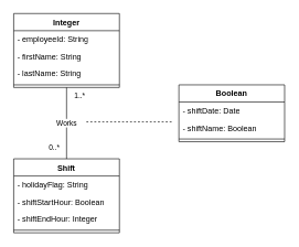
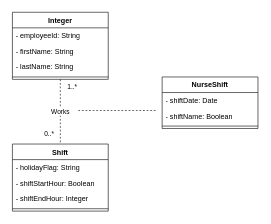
  <mxCell id="0" />
  <mxCell id="1" parent="0" />
  <mxCell id="2" value="Integer" style="swimlane;fontStyle=1;align=center;verticalAlign=top;childLayout=stackLayout;horizontal=1;startSize=26;horizontalStack=0;resizeParent=1;resizeParentMax=0;resizeLast=0;collapsible=1;marginBottom=0;whiteSpace=wrap;html=1;" vertex="1" parent="1"><mxGeometry x="20" y="20" width="160" height="112" as="geometry" /></mxCell>
  <mxCell id="3" value="- employeeId: String" style="text;strokeColor=none;fillColor=none;align=left;verticalAlign=top;spacingLeft=4;spacingRight=4;overflow=hidden;rotatable=0;points=[[0,0.5],[1,0.5]];portConstraint=eastwest;whiteSpace=wrap;html=1;" vertex="1" parent="2"><mxGeometry y="26" width="160" height="26" as="geometry" /></mxCell>
  <mxCell id="4" value="- firstName: String" style="text;strokeColor=none;fillColor=none;align=left;verticalAlign=top;spacingLeft=4;spacingRight=4;overflow=hidden;rotatable=0;points=[[0,0.5],[1,0.5]];portConstraint=eastwest;whiteSpace=wrap;html=1;" vertex="1" parent="2"><mxGeometry y="52" width="160" height="26" as="geometry" /></mxCell>
  <mxCell id="5" value="- lastName: String" style="text;strokeColor=none;fillColor=none;align=left;verticalAlign=top;spacingLeft=4;spacingRight=4;overflow=hidden;rotatable=0;points=[[0,0.5],[1,0.5]];portConstraint=eastwest;whiteSpace=wrap;html=1;" vertex="1" parent="2"><mxGeometry y="78" width="160" height="26" as="geometry" /></mxCell>
  <mxCell id="6" value="" style="line;strokeWidth=1;fillColor=none;align=left;verticalAlign=middle;spacingTop=-1;spacingLeft=3;spacingRight=3;rotatable=0;labelPosition=right;points=[];portConstraint=eastwest;strokeColor=inherit;" vertex="1" parent="2"><mxGeometry y="104" width="160" height="8" as="geometry" /></mxCell>
  <mxCell id="7" value="Shift" style="swimlane;fontStyle=1;align=center;verticalAlign=top;childLayout=stackLayout;horizontal=1;startSize=26;horizontalStack=0;resizeParent=1;resizeParentMax=0;resizeLast=0;collapsible=1;marginBottom=0;whiteSpace=wrap;html=1;" vertex="1" parent="1"><mxGeometry x="20" y="240" width="160" height="112" as="geometry" /></mxCell>
  <mxCell id="8" value="- holidayFlag: String" style="text;strokeColor=none;fillColor=none;align=left;verticalAlign=top;spacingLeft=4;spacingRight=4;overflow=hidden;rotatable=0;points=[[0,0.5],[1,0.5]];portConstraint=eastwest;whiteSpace=wrap;html=1;" vertex="1" parent="7"><mxGeometry y="26" width="160" height="26" as="geometry" /></mxCell>
  <mxCell id="9" value="- shiftStartHour: Boolean" style="text;strokeColor=none;fillColor=none;align=left;verticalAlign=top;spacingLeft=4;spacingRight=4;overflow=hidden;rotatable=0;points=[[0,0.5],[1,0.5]];portConstraint=eastwest;whiteSpace=wrap;html=1;" vertex="1" parent="7"><mxGeometry y="52" width="160" height="26" as="geometry" /></mxCell>
  <mxCell id="10" value="- shiftEndHour: Integer" style="text;strokeColor=none;fillColor=none;align=left;verticalAlign=top;spacingLeft=4;spacingRight=4;overflow=hidden;rotatable=0;points=[[0,0.5],[1,0.5]];portConstraint=eastwest;whiteSpace=wrap;html=1;" vertex="1" parent="7"><mxGeometry y="78" width="160" height="26" as="geometry" /></mxCell>
  <mxCell id="11" value="" style="line;strokeWidth=1;fillColor=none;align=left;verticalAlign=middle;spacingTop=-1;spacingLeft=3;spacingRight=3;rotatable=0;labelPosition=right;points=[];portConstraint=eastwest;strokeColor=inherit;" vertex="1" parent="7"><mxGeometry y="104" width="160" height="8" as="geometry" /></mxCell>
- <mxCell id="12" value="Works" style="endArrow=none;html=1;endSize=12;startArrow=none;startSize=14;startFill=0;edgeStyle=orthogonalEdgeStyle;rounded=0;exitX=0.5;exitY=1;exitDx=0;exitDy=0;entryX=0.5;entryY=0;entryDx=0;entryDy=0;" edge="1" parent="1" source="2" target="7"><mxGeometry relative="1" as="geometry"><mxPoint x="70" y="360" as="sourcePoint" /><mxPoint x="100" y="220" as="targetPoint" /></mxGeometry></mxCell>
+ <mxCell id="12" value="Works" style="endArrow=none;html=1;endSize=12;startArrow=none;startSize=14;startFill=0;edgeStyle=orthogonalEdgeStyle;rounded=0;exitX=0.5;exitY=1;exitDx=0;exitDy=0;entryX=0.5;entryY=0;entryDx=0;entryDy=0;dashed=1;" edge="1" parent="1" source="2" target="7"><mxGeometry relative="1" as="geometry"><mxPoint x="70" y="360" as="sourcePoint" /><mxPoint x="100" y="220" as="targetPoint" /></mxGeometry></mxCell>
  <mxCell id="13" value="1..*" style="edgeLabel;resizable=0;html=1;align=left;verticalAlign=top;" connectable="0" vertex="1" parent="12"><mxGeometry x="-1" relative="1" as="geometry"><mxPoint x="10" as="offset" /></mxGeometry></mxCell>
  <mxCell id="14" value="0..*" style="edgeLabel;resizable=0;html=1;align=right;verticalAlign=top;" connectable="0" vertex="1" parent="12"><mxGeometry x="1" relative="1" as="geometry"><mxPoint x="-10" y="-30" as="offset" /></mxGeometry></mxCell>
  <mxCell id="15" value="" style="line;strokeWidth=1;fillColor=none;align=left;verticalAlign=middle;spacingTop=-1;spacingLeft=3;spacingRight=3;rotatable=0;labelPosition=right;points=[];portConstraint=eastwest;strokeColor=inherit;dashed=1;" vertex="1" parent="1"><mxGeometry x="130" y="180" width="130" height="8" as="geometry" /></mxCell>
- <mxCell id="16" value="Boolean" style="swimlane;fontStyle=1;align=center;verticalAlign=top;childLayout=stackLayout;horizontal=1;startSize=26;horizontalStack=0;resizeParent=1;resizeParentMax=0;resizeLast=0;collapsible=1;marginBottom=0;whiteSpace=wrap;html=1;" vertex="1" parent="1"><mxGeometry x="270" y="128" width="160" height="86" as="geometry" /></mxCell>
+ <mxCell id="16" value="NurseShift" style="swimlane;fontStyle=1;align=center;verticalAlign=top;childLayout=stackLayout;horizontal=1;startSize=26;horizontalStack=0;resizeParent=1;resizeParentMax=0;resizeLast=0;collapsible=1;marginBottom=0;whiteSpace=wrap;html=1;" vertex="1" parent="1"><mxGeometry x="270" y="128" width="160" height="86" as="geometry" /></mxCell>
  <mxCell id="17" value="- shiftDate: Date" style="text;strokeColor=none;fillColor=none;align=left;verticalAlign=top;spacingLeft=4;spacingRight=4;overflow=hidden;rotatable=0;points=[[0,0.5],[1,0.5]];portConstraint=eastwest;whiteSpace=wrap;html=1;" vertex="1" parent="16"><mxGeometry y="26" width="160" height="26" as="geometry" /></mxCell>
  <mxCell id="18" value="- shiftName: Boolean" style="text;strokeColor=none;fillColor=none;align=left;verticalAlign=top;spacingLeft=4;spacingRight=4;overflow=hidden;rotatable=0;points=[[0,0.5],[1,0.5]];portConstraint=eastwest;whiteSpace=wrap;html=1;" vertex="1" parent="16"><mxGeometry y="52" width="160" height="26" as="geometry" /></mxCell>
  <mxCell id="19" value="" style="line;strokeWidth=1;fillColor=none;align=left;verticalAlign=middle;spacingTop=-1;spacingLeft=3;spacingRight=3;rotatable=0;labelPosition=right;points=[];portConstraint=eastwest;strokeColor=inherit;" vertex="1" parent="16"><mxGeometry y="78" width="160" height="8" as="geometry" /></mxCell>
